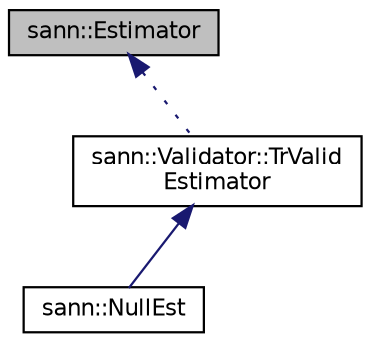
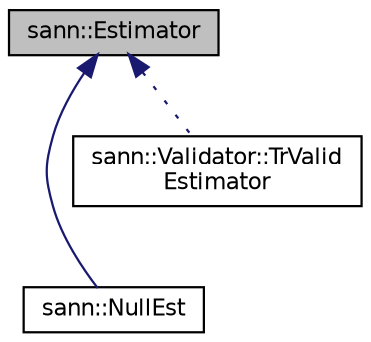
  digraph {
    node [color=black fillcolor=white fontname=Helvetica fontsize=10 shape=record style=filled]
    edge [color=midnightblue dir=back fontname=Helvetica fontsize=10 labelfontname=Helvetica labelfontsize=10]
    n1 [fillcolor=grey75 fontcolor=black height=0.2 label="sann::Estimator" width=0.4]
    n2 [height=0.2 label="sann::NullEst" width=0.4]
    n3 [height=0.2 label="sann::Validator::TrValid\lEstimator" width=0.4]
-   n3 -> n2 [style=solid]
+   n1 -> n2 [style=solid]
    n1 -> n3 [style=dotted]
  }
